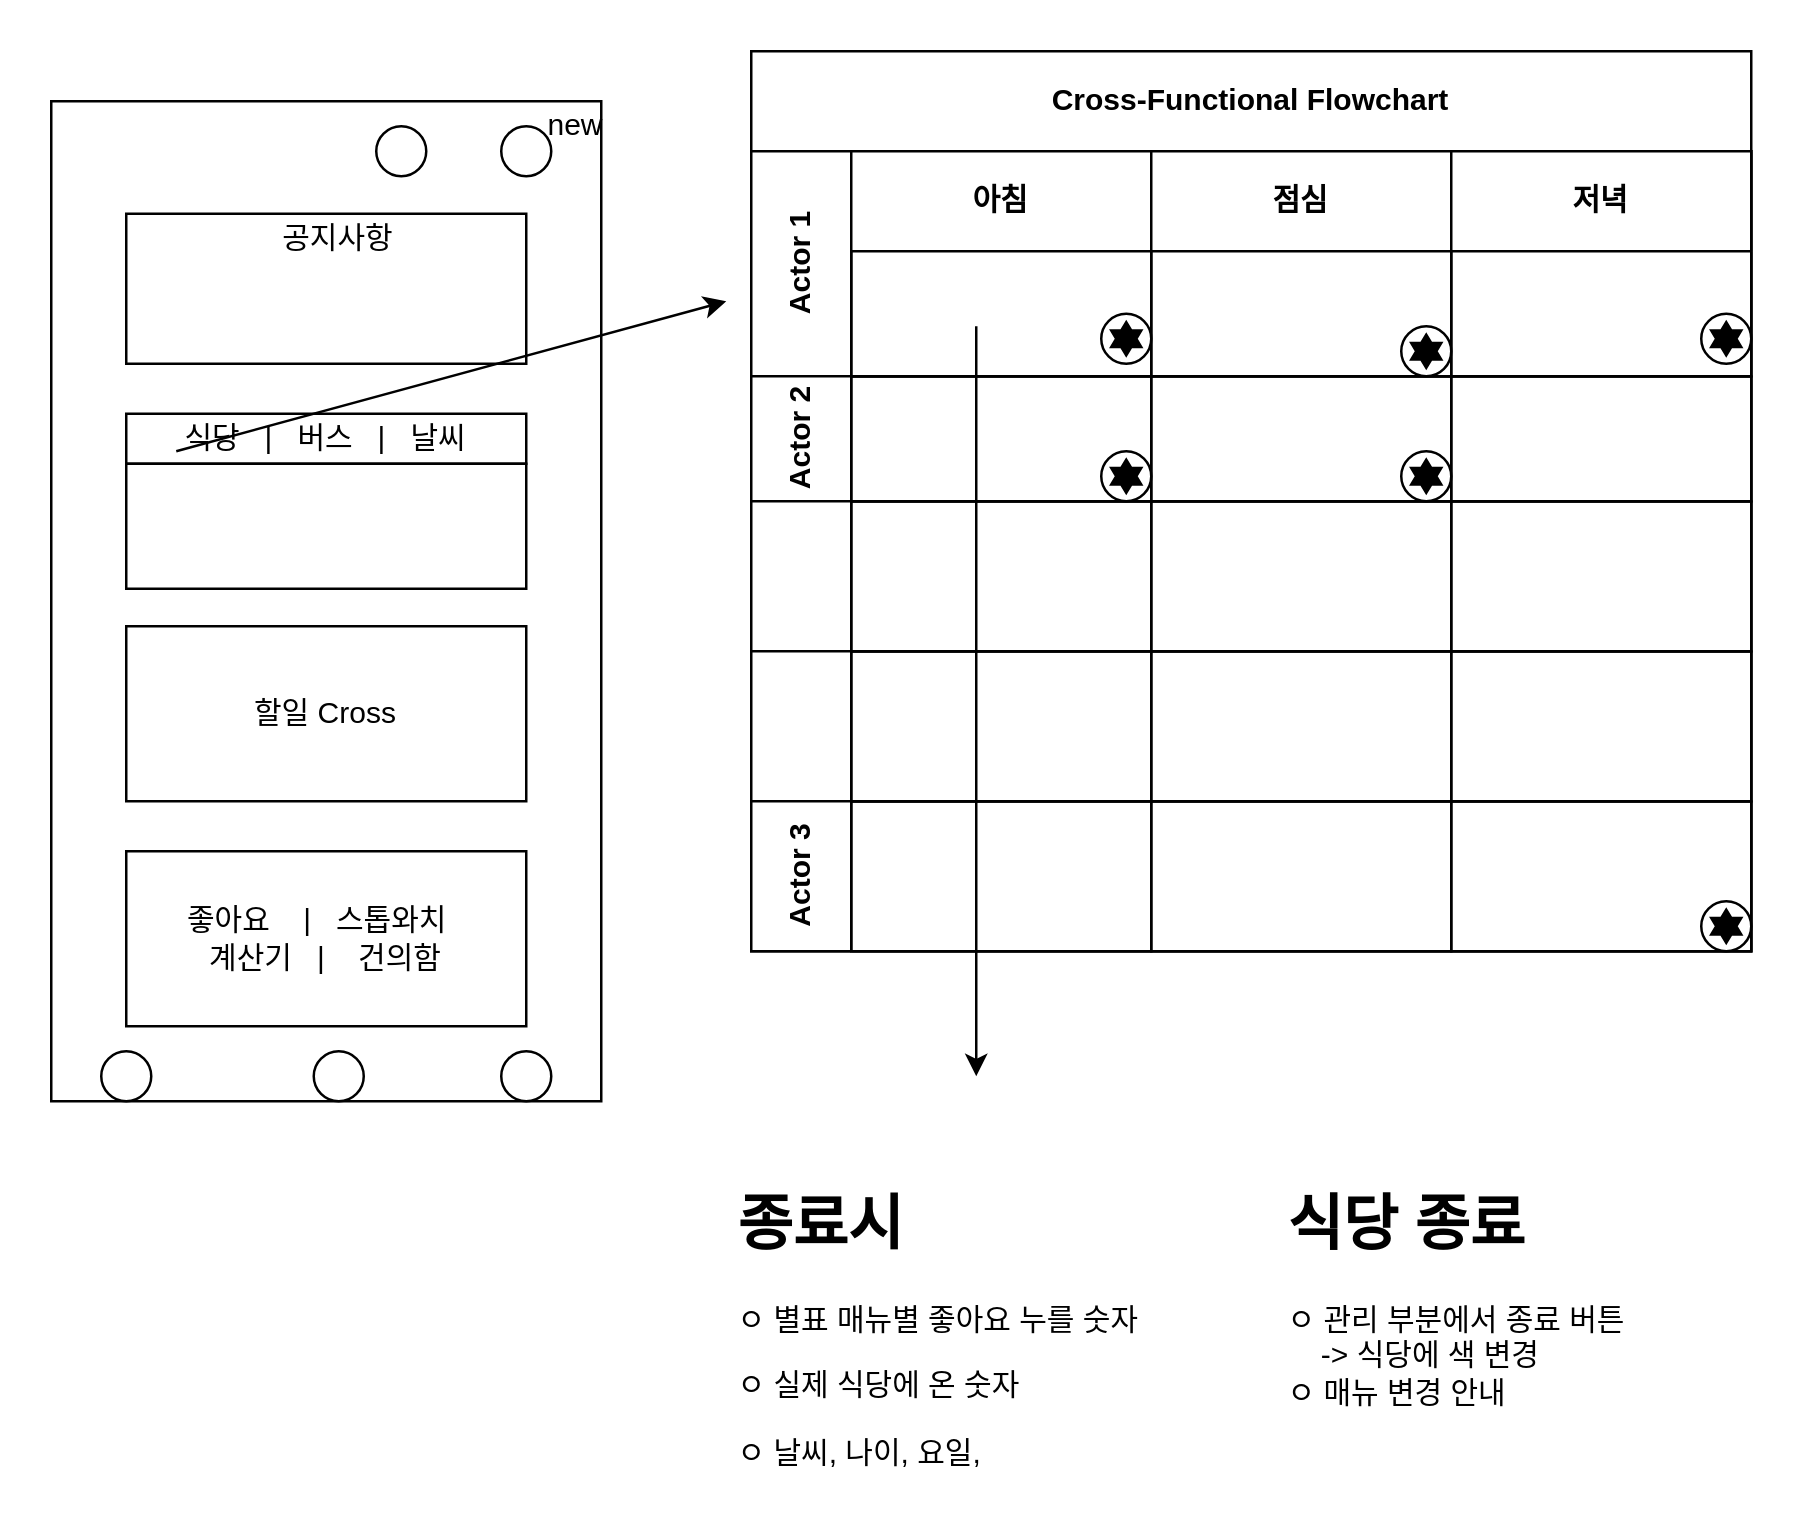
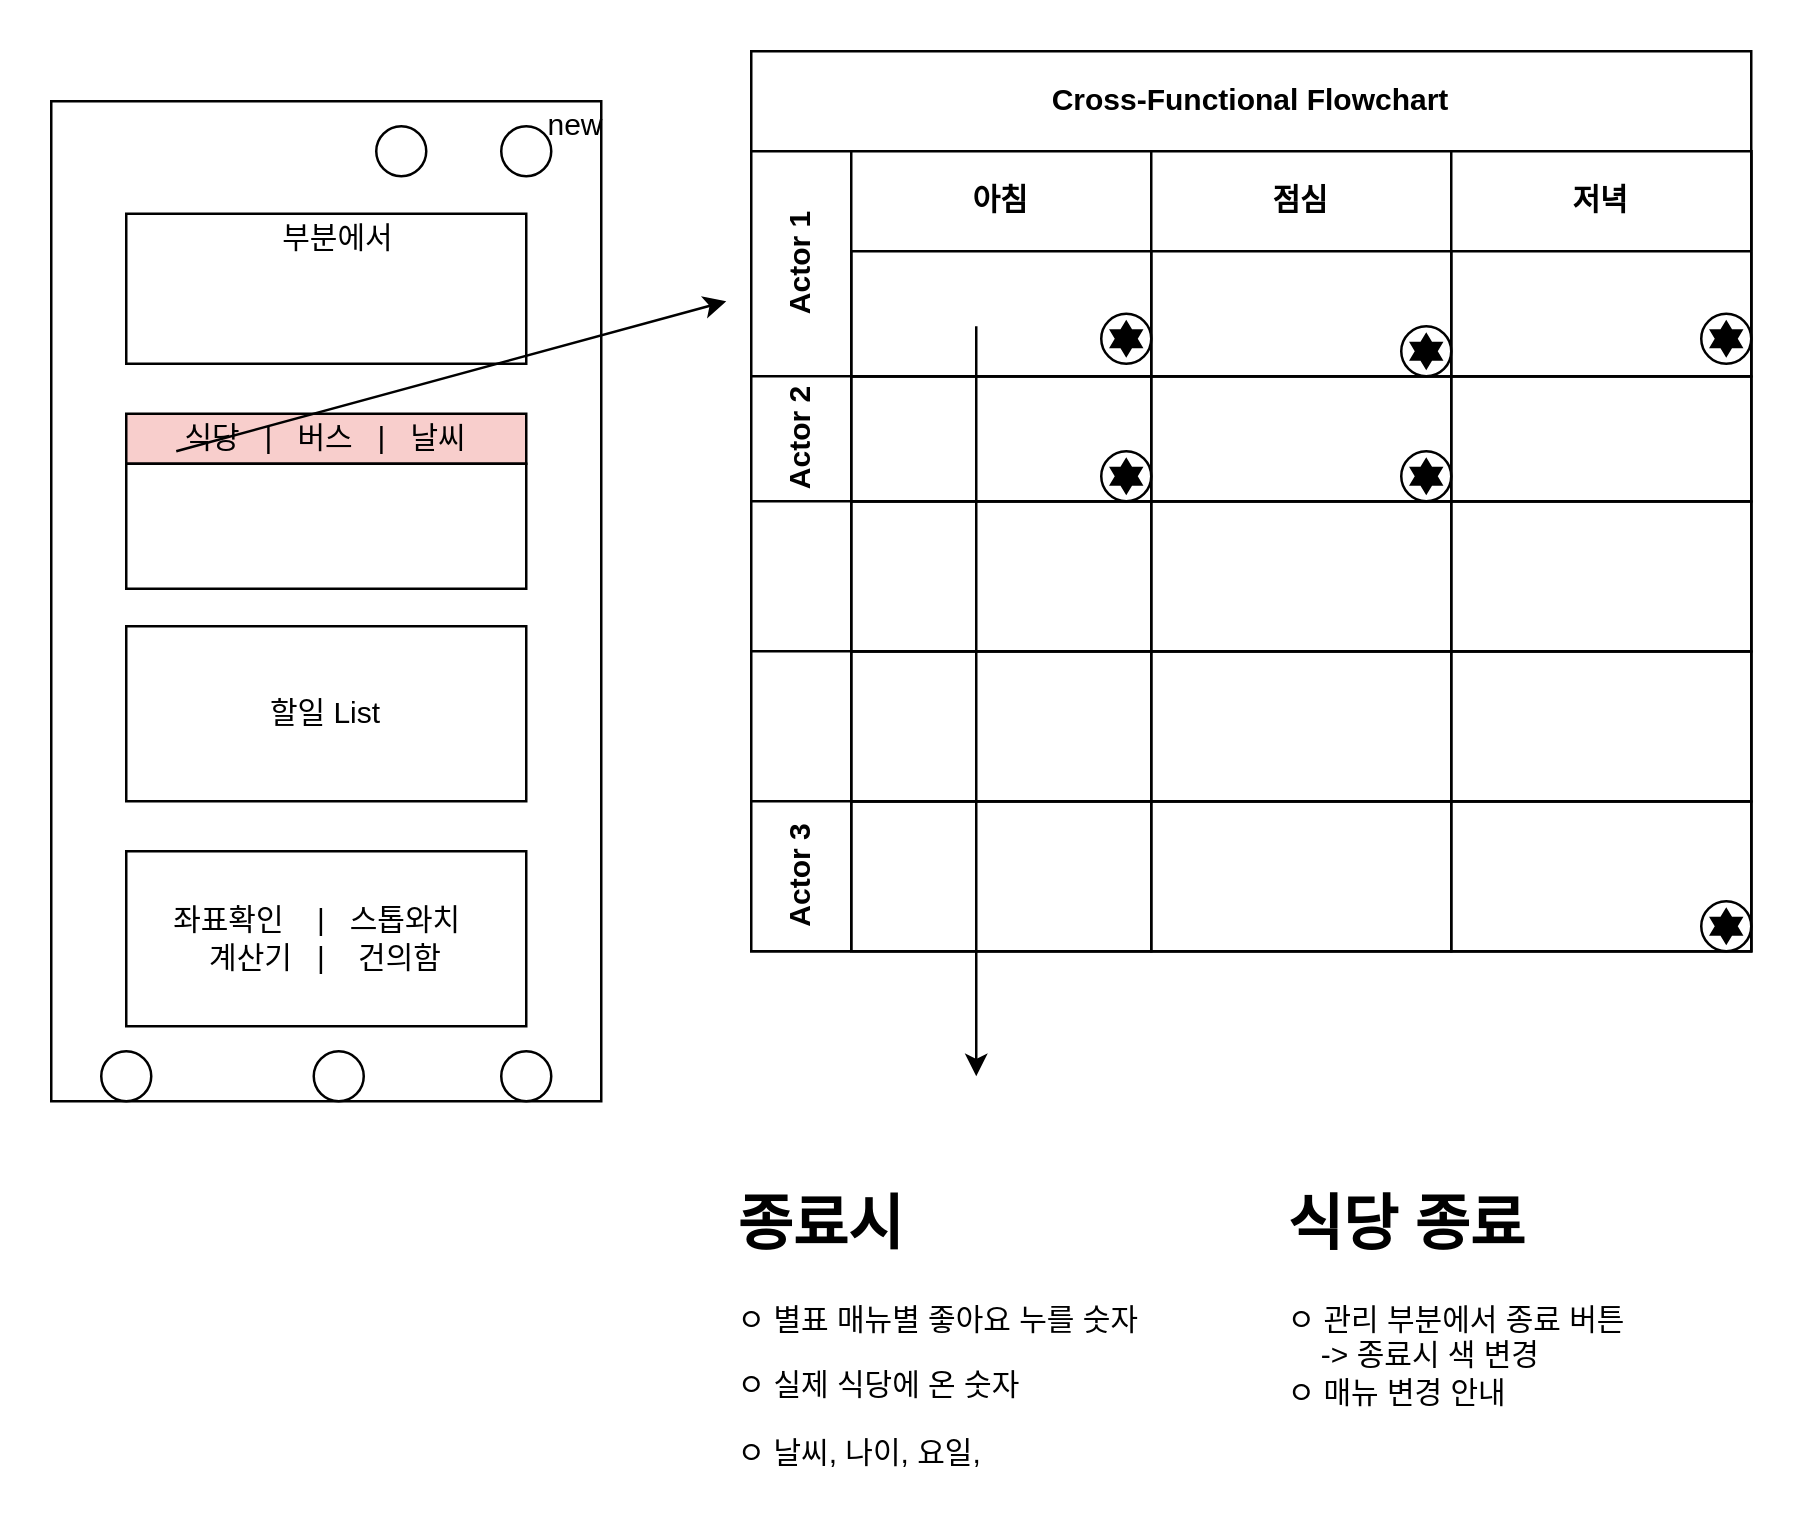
  <mxCell id="0" />
  <mxCell id="1" parent="0" />
  <mxCell id="2" value="" style="rounded=0;whiteSpace=wrap;html=1;" parent="1" vertex="1"><mxGeometry x="20" y="40" width="220" height="400" as="geometry" /></mxCell>
  <mxCell id="3" value="" style="rounded=0;whiteSpace=wrap;html=1;" parent="1" vertex="1"><mxGeometry x="50" y="85" width="160" height="60" as="geometry" /></mxCell>
  <mxCell id="4" value="" style="ellipse;whiteSpace=wrap;html=1;" parent="1" vertex="1"><mxGeometry x="150" y="50" width="20" height="20" as="geometry" /></mxCell>
  <mxCell id="5" value="" style="ellipse;whiteSpace=wrap;html=1;" parent="1" vertex="1"><mxGeometry x="200" y="50" width="20" height="20" as="geometry" /></mxCell>
  <mxCell id="6" value="new" style="text;html=1;strokeColor=none;fillColor=none;align=center;verticalAlign=middle;whiteSpace=wrap;rounded=0;" parent="1" vertex="1"><mxGeometry x="210" y="40" width="40" height="20" as="geometry" /></mxCell>
- <mxCell id="7" value="공지사항" style="text;html=1;strokeColor=none;fillColor=none;align=center;verticalAlign=middle;whiteSpace=wrap;rounded=0;" parent="1" vertex="1"><mxGeometry x="70" y="85" width="130" height="20" as="geometry" /></mxCell>
- <mxCell id="8" value="식당&amp;nbsp; &amp;nbsp;|&amp;nbsp; &amp;nbsp;버스&amp;nbsp; &amp;nbsp;|&amp;nbsp; &amp;nbsp;날씨" style="rounded=0;whiteSpace=wrap;html=1;" parent="1" vertex="1"><mxGeometry x="50" y="165" width="160" height="20" as="geometry" /></mxCell>
+ <mxCell id="7" value="부분에서" style="text;html=1;strokeColor=none;fillColor=none;align=center;verticalAlign=middle;whiteSpace=wrap;rounded=0;" parent="1" vertex="1"><mxGeometry x="70" y="85" width="130" height="20" as="geometry" /></mxCell>
+ <mxCell id="8" value="식당&amp;nbsp; &amp;nbsp;|&amp;nbsp; &amp;nbsp;버스&amp;nbsp; &amp;nbsp;|&amp;nbsp; &amp;nbsp;날씨" style="rounded=0;whiteSpace=wrap;html=1;fillColor=#f8cecc;" parent="1" vertex="1"><mxGeometry x="50" y="165" width="160" height="20" as="geometry" /></mxCell>
  <mxCell id="9" value="" style="rounded=0;whiteSpace=wrap;html=1;" parent="1" vertex="1"><mxGeometry x="50" y="185" width="160" height="50" as="geometry" /></mxCell>
- <mxCell id="10" value="할일 Cross" style="rounded=0;whiteSpace=wrap;html=1;" parent="1" vertex="1"><mxGeometry x="50" y="250" width="160" height="70" as="geometry" /></mxCell>
- <mxCell id="11" value="좋아요&amp;nbsp; &amp;nbsp; |&amp;nbsp; &amp;nbsp;스톱와치&amp;nbsp;&amp;nbsp;&lt;br&gt;계산기&amp;nbsp; &amp;nbsp;|&amp;nbsp; &amp;nbsp; 건의함" style="rounded=0;whiteSpace=wrap;html=1;" parent="1" vertex="1"><mxGeometry x="50" y="340" width="160" height="70" as="geometry" /></mxCell>
+ <mxCell id="10" value="할일 List" style="rounded=0;whiteSpace=wrap;html=1;" parent="1" vertex="1"><mxGeometry x="50" y="250" width="160" height="70" as="geometry" /></mxCell>
+ <mxCell id="11" value="좌표확인&amp;nbsp; &amp;nbsp; |&amp;nbsp; &amp;nbsp;스톱와치&amp;nbsp;&amp;nbsp;&lt;br&gt;계산기&amp;nbsp; &amp;nbsp;|&amp;nbsp; &amp;nbsp; 건의함" style="rounded=0;whiteSpace=wrap;html=1;" parent="1" vertex="1"><mxGeometry x="50" y="340" width="160" height="70" as="geometry" /></mxCell>
  <mxCell id="12" value="Cross-Functional Flowchart" style="shape=table;childLayout=tableLayout;rowLines=0;columnLines=0;startSize=40;html=1;whiteSpace=wrap;collapsible=0;recursiveResize=0;expand=0;pointerEvents=0;fontStyle=1;align=center;" parent="1" vertex="1"><mxGeometry x="300" y="20" width="400" height="360" as="geometry" /></mxCell>
  <mxCell id="13" value="Actor 1" style="swimlane;horizontal=0;points=[[0,0.5],[1,0.5]];portConstraint=eastwest;startSize=40;html=1;whiteSpace=wrap;collapsible=0;recursiveResize=0;expand=0;pointerEvents=0;fontStyle=1" parent="12" vertex="1"><mxGeometry y="40" width="400" height="90" as="geometry" /></mxCell>
  <mxCell id="14" value="아침" style="swimlane;connectable=0;startSize=40;html=1;whiteSpace=wrap;collapsible=0;recursiveResize=0;expand=0;pointerEvents=0;" parent="13" vertex="1"><mxGeometry x="40" width="120" height="90" as="geometry" /></mxCell>
  <mxCell id="15" value="" style="shape=mxgraph.bpmn.shape;html=1;verticalLabelPosition=bottom;labelBackgroundColor=#ffffff;verticalAlign=top;align=center;perimeter=ellipsePerimeter;outlineConnect=0;outline=standard;symbol=star;" parent="14" vertex="1"><mxGeometry x="100" y="65" width="20" height="20" as="geometry" /></mxCell>
  <mxCell id="16" value="점심" style="swimlane;connectable=0;startSize=40;html=1;whiteSpace=wrap;collapsible=0;recursiveResize=0;expand=0;pointerEvents=0;" parent="13" vertex="1"><mxGeometry x="160" width="120" height="90" as="geometry" /></mxCell>
  <mxCell id="17" value="" style="shape=mxgraph.bpmn.shape;html=1;verticalLabelPosition=bottom;labelBackgroundColor=#ffffff;verticalAlign=top;align=center;perimeter=ellipsePerimeter;outlineConnect=0;outline=standard;symbol=star;" parent="16" vertex="1"><mxGeometry x="100" y="70" width="20" height="20" as="geometry" /></mxCell>
  <mxCell id="18" value="저녁" style="swimlane;connectable=0;startSize=40;html=1;whiteSpace=wrap;collapsible=0;recursiveResize=0;expand=0;pointerEvents=0;" parent="13" vertex="1"><mxGeometry x="280" width="120" height="90" as="geometry" /></mxCell>
  <mxCell id="19" value="" style="shape=mxgraph.bpmn.shape;html=1;verticalLabelPosition=bottom;labelBackgroundColor=#ffffff;verticalAlign=top;align=center;perimeter=ellipsePerimeter;outlineConnect=0;outline=standard;symbol=star;" parent="18" vertex="1"><mxGeometry x="100" y="65" width="20" height="20" as="geometry" /></mxCell>
  <mxCell id="20" value="Actor 2" style="swimlane;horizontal=0;points=[[0,0.5],[1,0.5]];portConstraint=eastwest;startSize=40;html=1;whiteSpace=wrap;collapsible=0;recursiveResize=0;expand=0;pointerEvents=0;" parent="12" vertex="1"><mxGeometry y="130" width="400" height="50" as="geometry" /></mxCell>
  <mxCell id="21" value="" style="swimlane;connectable=0;startSize=0;html=1;whiteSpace=wrap;collapsible=0;recursiveResize=0;expand=0;pointerEvents=0;" parent="20" vertex="1"><mxGeometry x="40" width="120" height="50" as="geometry" /></mxCell>
  <mxCell id="22" value="" style="shape=mxgraph.bpmn.shape;html=1;verticalLabelPosition=bottom;labelBackgroundColor=#ffffff;verticalAlign=top;align=center;perimeter=ellipsePerimeter;outlineConnect=0;outline=standard;symbol=star;" parent="21" vertex="1"><mxGeometry x="100" y="30" width="20" height="20" as="geometry" /></mxCell>
  <mxCell id="23" value="" style="swimlane;connectable=0;startSize=0;html=1;whiteSpace=wrap;collapsible=0;recursiveResize=0;expand=0;pointerEvents=0;" parent="20" vertex="1"><mxGeometry x="160" width="120" height="50" as="geometry" /></mxCell>
  <mxCell id="24" value="" style="shape=mxgraph.bpmn.shape;html=1;verticalLabelPosition=bottom;labelBackgroundColor=#ffffff;verticalAlign=top;align=center;perimeter=ellipsePerimeter;outlineConnect=0;outline=standard;symbol=star;" parent="23" vertex="1"><mxGeometry x="100" y="30" width="20" height="20" as="geometry" /></mxCell>
  <mxCell id="25" value="" style="swimlane;connectable=0;startSize=0;html=1;whiteSpace=wrap;collapsible=0;recursiveResize=0;expand=0;pointerEvents=0;" parent="20" vertex="1"><mxGeometry x="280" width="120" height="50" as="geometry" /></mxCell>
  <mxCell id="26" style="swimlane;horizontal=0;points=[[0,0.5],[1,0.5]];portConstraint=eastwest;startSize=40;html=1;whiteSpace=wrap;collapsible=0;recursiveResize=0;expand=0;pointerEvents=0;verticalAlign=middle;" parent="12" vertex="1"><mxGeometry y="180" width="400" height="60" as="geometry" /></mxCell>
  <mxCell id="27" style="swimlane;connectable=0;startSize=0;html=1;whiteSpace=wrap;collapsible=0;recursiveResize=0;expand=0;pointerEvents=0;" parent="26" vertex="1"><mxGeometry x="40" width="120" height="60" as="geometry" /></mxCell>
  <mxCell id="28" style="swimlane;connectable=0;startSize=0;html=1;whiteSpace=wrap;collapsible=0;recursiveResize=0;expand=0;pointerEvents=0;" parent="26" vertex="1"><mxGeometry x="160" width="120" height="60" as="geometry" /></mxCell>
  <mxCell id="29" style="swimlane;connectable=0;startSize=0;html=1;whiteSpace=wrap;collapsible=0;recursiveResize=0;expand=0;pointerEvents=0;" parent="26" vertex="1"><mxGeometry x="280" width="120" height="60" as="geometry" /></mxCell>
  <mxCell id="30" style="swimlane;horizontal=0;points=[[0,0.5],[1,0.5]];portConstraint=eastwest;startSize=40;html=1;whiteSpace=wrap;collapsible=0;recursiveResize=0;expand=0;pointerEvents=0;verticalAlign=middle;" parent="12" vertex="1"><mxGeometry y="240" width="400" height="60" as="geometry" /></mxCell>
  <mxCell id="31" style="swimlane;connectable=0;startSize=0;html=1;whiteSpace=wrap;collapsible=0;recursiveResize=0;expand=0;pointerEvents=0;" parent="30" vertex="1"><mxGeometry x="40" width="120" height="60" as="geometry" /></mxCell>
  <mxCell id="32" style="swimlane;connectable=0;startSize=0;html=1;whiteSpace=wrap;collapsible=0;recursiveResize=0;expand=0;pointerEvents=0;" parent="30" vertex="1"><mxGeometry x="160" width="120" height="60" as="geometry" /></mxCell>
  <mxCell id="33" style="swimlane;connectable=0;startSize=0;html=1;whiteSpace=wrap;collapsible=0;recursiveResize=0;expand=0;pointerEvents=0;" parent="30" vertex="1"><mxGeometry x="280" width="120" height="60" as="geometry" /></mxCell>
  <mxCell id="34" value="Actor 3" style="swimlane;horizontal=0;points=[[0,0.5],[1,0.5]];portConstraint=eastwest;startSize=40;html=1;whiteSpace=wrap;collapsible=0;recursiveResize=0;expand=0;pointerEvents=0;verticalAlign=middle;" parent="12" vertex="1"><mxGeometry y="300" width="400" height="60" as="geometry" /></mxCell>
  <mxCell id="35" value="" style="swimlane;connectable=0;startSize=0;html=1;whiteSpace=wrap;collapsible=0;recursiveResize=0;expand=0;pointerEvents=0;" parent="34" vertex="1"><mxGeometry x="40" width="120" height="60" as="geometry" /></mxCell>
  <mxCell id="36" value="" style="swimlane;connectable=0;startSize=0;html=1;whiteSpace=wrap;collapsible=0;recursiveResize=0;expand=0;pointerEvents=0;" parent="34" vertex="1"><mxGeometry x="160" width="120" height="60" as="geometry" /></mxCell>
  <mxCell id="37" value="" style="swimlane;connectable=0;startSize=0;html=1;whiteSpace=wrap;collapsible=0;recursiveResize=0;expand=0;pointerEvents=0;" parent="34" vertex="1"><mxGeometry x="280" width="120" height="60" as="geometry" /></mxCell>
  <mxCell id="38" value="" style="shape=mxgraph.bpmn.shape;html=1;verticalLabelPosition=bottom;labelBackgroundColor=#ffffff;verticalAlign=top;align=center;perimeter=ellipsePerimeter;outlineConnect=0;outline=standard;symbol=star;" parent="37" vertex="1"><mxGeometry x="100" y="40" width="20" height="20" as="geometry" /></mxCell>
  <mxCell id="39" value="" style="endArrow=classic;html=1;exitX=0.125;exitY=0.75;exitDx=0;exitDy=0;exitPerimeter=0;" parent="1" source="8" edge="1"><mxGeometry width="50" height="50" relative="1" as="geometry"><mxPoint x="260" y="360" as="sourcePoint" /><mxPoint x="290" y="120" as="targetPoint" /></mxGeometry></mxCell>
  <mxCell id="40" value="" style="endArrow=classic;html=1;" parent="1" edge="1"><mxGeometry width="50" height="50" relative="1" as="geometry"><mxPoint x="390" y="130" as="sourcePoint" /><mxPoint x="390" y="430" as="targetPoint" /></mxGeometry></mxCell>
  <mxCell id="41" value="&lt;h1&gt;종료시&lt;/h1&gt;&lt;p&gt;ㅇ 별표 매뉴별 좋아요 누를 숫자&lt;/p&gt;&lt;p&gt;ㅇ 실제 식당에 온 숫자&lt;/p&gt;&lt;p&gt;ㅇ 날씨, 나이, 요일,&amp;nbsp;&lt;/p&gt;" style="text;html=1;strokeColor=none;fillColor=none;spacing=5;spacingTop=-20;whiteSpace=wrap;overflow=hidden;rounded=0;" parent="1" vertex="1"><mxGeometry x="290" y="470" width="190" height="120" as="geometry" /></mxCell>
- <mxCell id="42" value="&lt;h1&gt;식당 종료&lt;/h1&gt;&lt;div&gt;ㅇ 관리 부분에서 종료 버튼&lt;/div&gt;&lt;div&gt;&amp;nbsp; &amp;nbsp; -&amp;gt; 식당에 색 변경&lt;/div&gt;&lt;div&gt;ㅇ 매뉴 변경 안내&lt;/div&gt;" style="text;html=1;strokeColor=none;fillColor=none;spacing=5;spacingTop=-20;whiteSpace=wrap;overflow=hidden;rounded=0;" parent="1" vertex="1"><mxGeometry x="510" y="470" width="190" height="120" as="geometry" /></mxCell>
+ <mxCell id="42" value="&lt;h1&gt;식당 종료&lt;/h1&gt;&lt;div&gt;ㅇ 관리 부분에서 종료 버튼&lt;/div&gt;&lt;div&gt;&amp;nbsp; &amp;nbsp; -&amp;gt; 종료시 색 변경&lt;/div&gt;&lt;div&gt;ㅇ 매뉴 변경 안내&lt;/div&gt;" style="text;html=1;strokeColor=none;fillColor=none;spacing=5;spacingTop=-20;whiteSpace=wrap;overflow=hidden;rounded=0;" parent="1" vertex="1"><mxGeometry x="510" y="470" width="190" height="120" as="geometry" /></mxCell>
  <mxCell id="43" value="" style="ellipse;whiteSpace=wrap;html=1;" vertex="1" parent="1"><mxGeometry x="40" y="420" width="20" height="20" as="geometry" /></mxCell>
  <mxCell id="44" value="" style="ellipse;whiteSpace=wrap;html=1;" vertex="1" parent="1"><mxGeometry x="125" y="420" width="20" height="20" as="geometry" /></mxCell>
  <mxCell id="45" value="" style="ellipse;whiteSpace=wrap;html=1;" vertex="1" parent="1"><mxGeometry x="200" y="420" width="20" height="20" as="geometry" /></mxCell>
